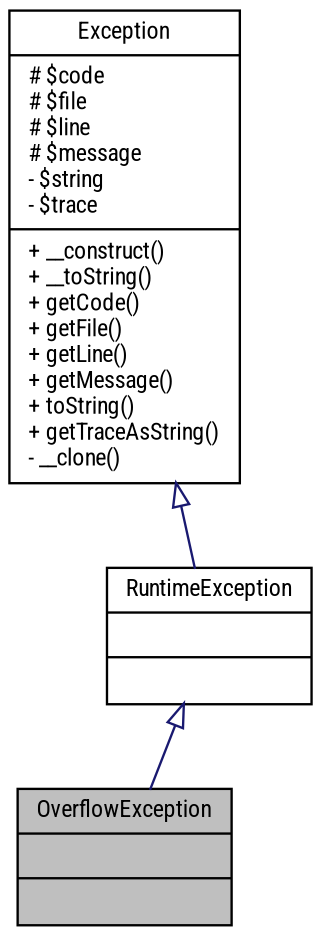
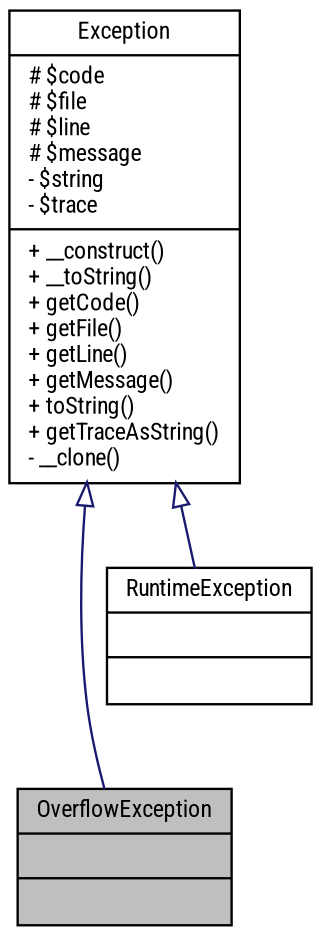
  digraph {
    fontname="Roboto Condensed"
    node [color=black fillcolor=white fontname="Roboto Condensed" fontsize=10 shape=record style=filled]
    edge [arrowtail=onormal color=midnightblue dir=back fontname="Roboto Condensed" fontsize=10 labelfontname=Helvetica labelfontsize=10 style=solid]
    n1 [fillcolor=grey75 fontcolor=black height=0.2 label="{OverflowException\n||}" width=0.4]
    n2 [height=0.2 label="{RuntimeException\n||}" width=0.4]
    n3 [height=0.2 label="{Exception\n|# $code\l# $file\l# $line\l# $message\l- $string\l- $trace\l|+ __construct()\l+ __toString()\l+ getCode()\l+ getFile()\l+ getLine()\l+ getMessage()\l+ toString()\l+ getTraceAsString()\l- __clone()\l}" width=0.4]
-   n2 -> n1
+   n3 -> n1
    n3 -> n2
  }
